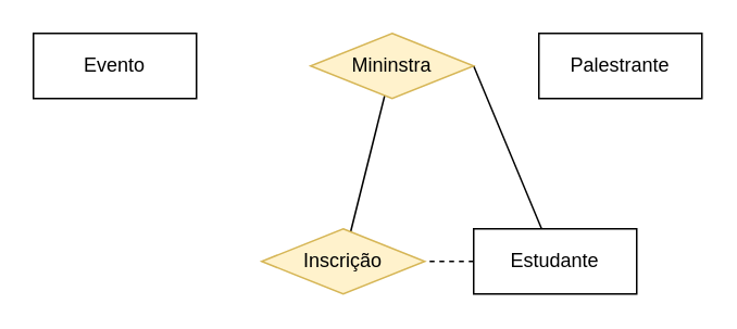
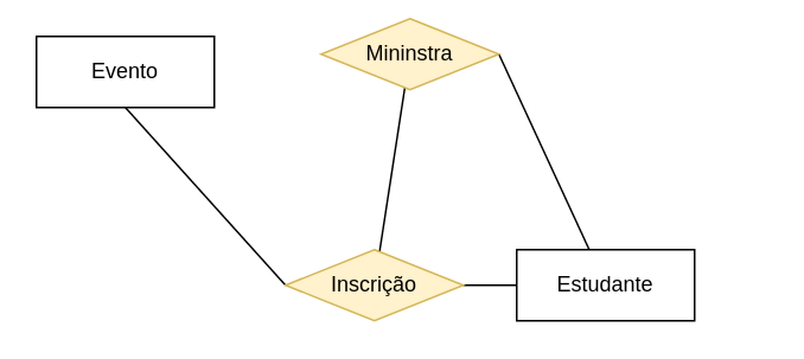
  <mxCell id="0" />
  <mxCell id="1" parent="0" />
  <mxCell id="2" value="Evento&lt;br&gt;" style="whiteSpace=wrap;html=1;align=center;" vertex="1" parent="1"><mxGeometry x="20" y="20" width="100" height="40" as="geometry" /></mxCell>
- <mxCell id="3" value="Palestrante" style="whiteSpace=wrap;html=1;align=center;" vertex="1" parent="1"><mxGeometry x="330" y="20" width="100" height="40" as="geometry" /></mxCell>
- <mxCell id="4" style="edgeStyle=none;html=1;entryX=1;entryY=0.5;entryDx=0;entryDy=0;endArrow=none;endFill=0;dashed=1;" edge="1" parent="1" source="5" target="10"><mxGeometry relative="1" as="geometry" /></mxCell>
+ <mxCell id="4" style="edgeStyle=none;html=1;entryX=1;entryY=0.5;entryDx=0;entryDy=0;endArrow=none;endFill=0;" edge="1" parent="1" source="5" target="10"><mxGeometry relative="1" as="geometry" /></mxCell>
  <mxCell id="5" value="Estudante" style="whiteSpace=wrap;html=1;align=center;" vertex="1" parent="1"><mxGeometry x="290" y="140" width="100" height="40" as="geometry" /></mxCell>
  <mxCell id="6" style="edgeStyle=none;html=1;endArrow=none;endFill=0;" edge="1" parent="1" source="8" target="10"><mxGeometry relative="1" as="geometry" /></mxCell>
  <mxCell id="7" style="edgeStyle=none;html=1;exitX=1;exitY=0.5;exitDx=0;exitDy=0;endArrow=none;endFill=0;" edge="1" parent="1" source="8" target="5"><mxGeometry relative="1" as="geometry" /></mxCell>
- <mxCell id="8" value="Mininstra" style="shape=rhombus;perimeter=rhombusPerimeter;whiteSpace=wrap;html=1;align=center;fillColor=#fff2cc;strokeColor=#d6b656;" vertex="1" parent="1"><mxGeometry x="190" y="20" width="100" height="40" as="geometry" /></mxCell>
+ <mxCell id="8" value="Mininstra" style="shape=rhombus;perimeter=rhombusPerimeter;whiteSpace=wrap;html=1;align=center;fillColor=#fff2cc;strokeColor=#d6b656;" vertex="1" parent="1"><mxGeometry x="180" y="10" width="100" height="40" as="geometry" /></mxCell>
+ <mxCell id="9" style="edgeStyle=none;html=1;exitX=0;exitY=0.5;exitDx=0;exitDy=0;entryX=0.5;entryY=1;entryDx=0;entryDy=0;endArrow=none;endFill=0;" edge="1" parent="1" source="10" target="2"><mxGeometry relative="1" as="geometry" /></mxCell>
  <mxCell id="10" value="Inscrição" style="shape=rhombus;perimeter=rhombusPerimeter;whiteSpace=wrap;html=1;align=center;fillColor=#fff2cc;strokeColor=#d6b656;" vertex="1" parent="1"><mxGeometry x="160" y="140" width="100" height="40" as="geometry" /></mxCell>
